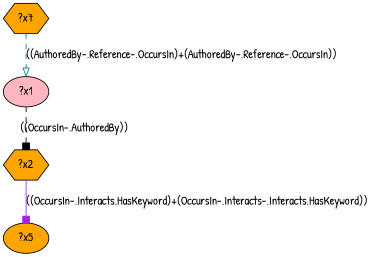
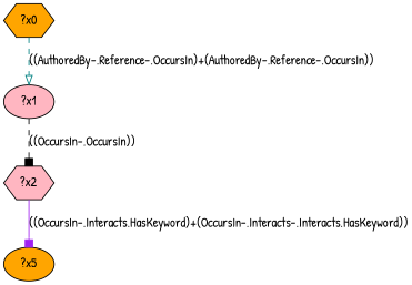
  digraph {
    fontname="Patrick Hand"
    node [fillcolor=orange fontname="Patrick Hand" shape=hexagon style="filled,"]
    edge [arrowhead=box fontname="Patrick Hand" style=dashed]
-   n1 [label="?x7"]
+   n1 [label="?x0"]
    n2 [fillcolor=lightpink label="?x1" shape=ellipse style=filled]
-   n3 [label="?x2" style=filled]
+   n3 [fillcolor=lightpink label="?x2" style=filled]
    n4 [label="?x5" shape=ellipse]
    n1 -> n2 [arrowhead=onormal color=teal label="((AuthoredBy-.Reference-.OccursIn)+(AuthoredBy-.Reference-.OccursIn))"]
-   n2 -> n3 [color=black label="((OccursIn-.AuthoredBy))"]
+   n2 -> n3 [color=black label="((OccursIn-.OccursIn))"]
    n3 -> n4 [color=purple label="((OccursIn-.Interacts.HasKeyword)+(OccursIn-.Interacts-.Interacts.HasKeyword))" style=solid]
  }
